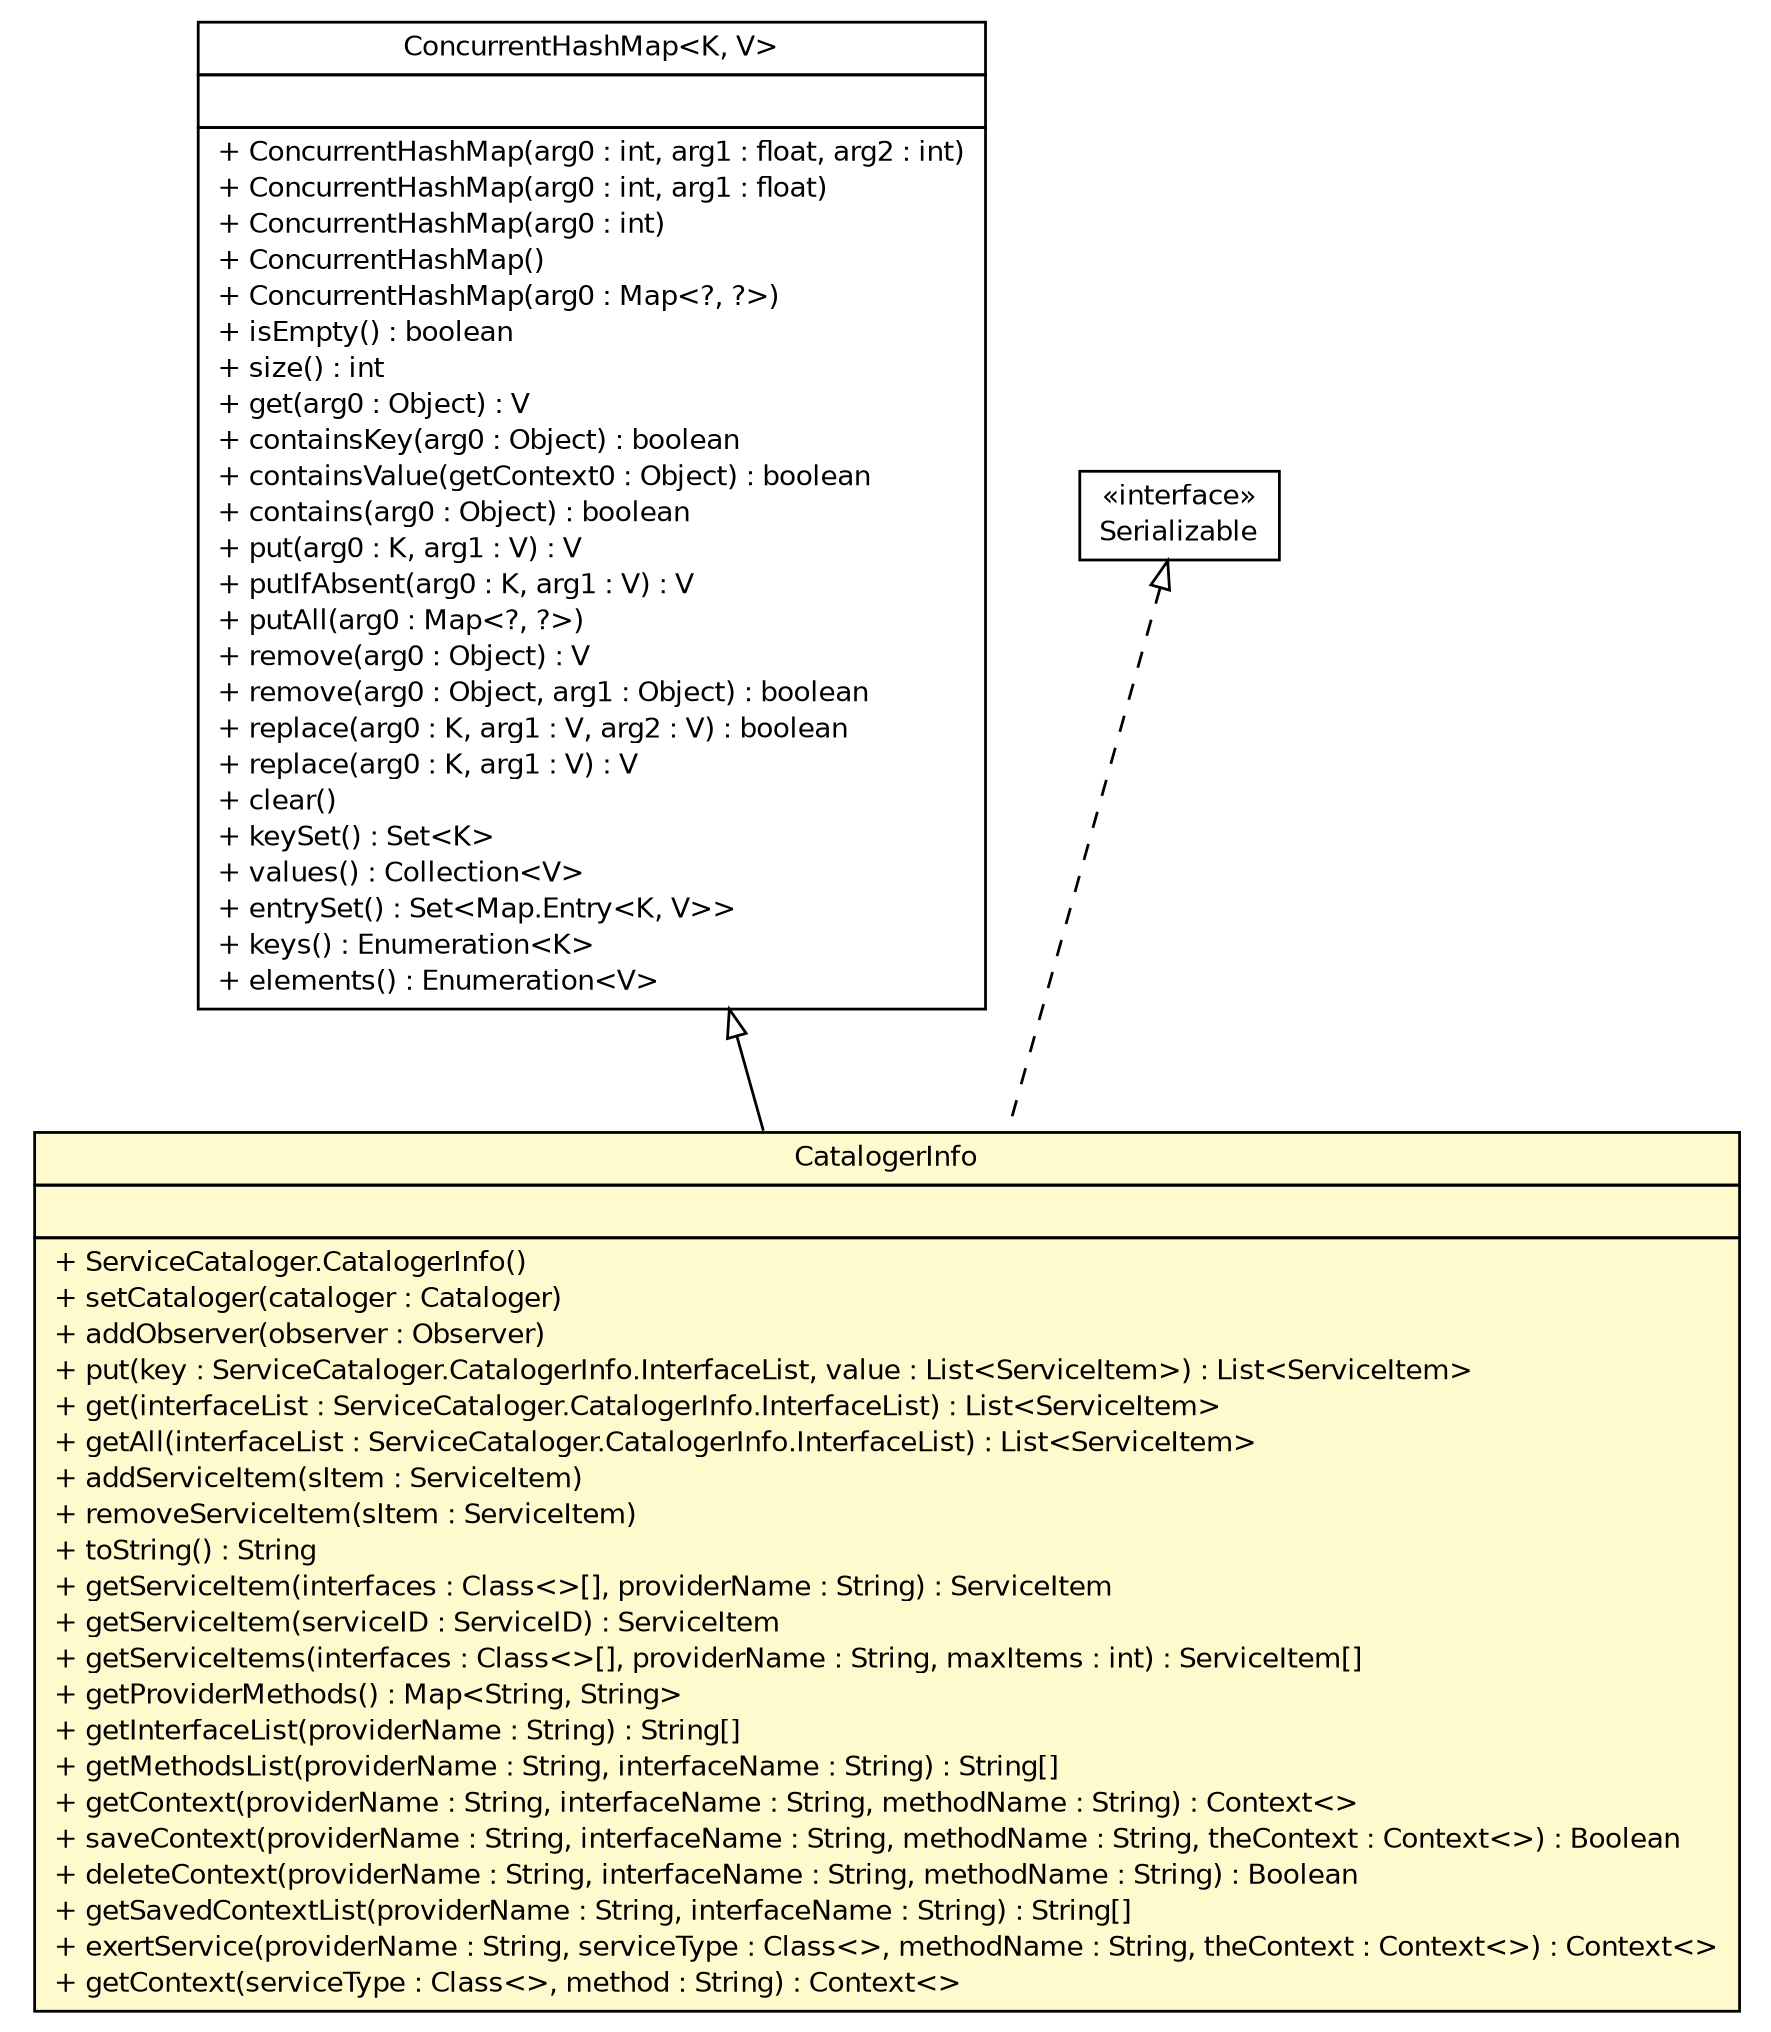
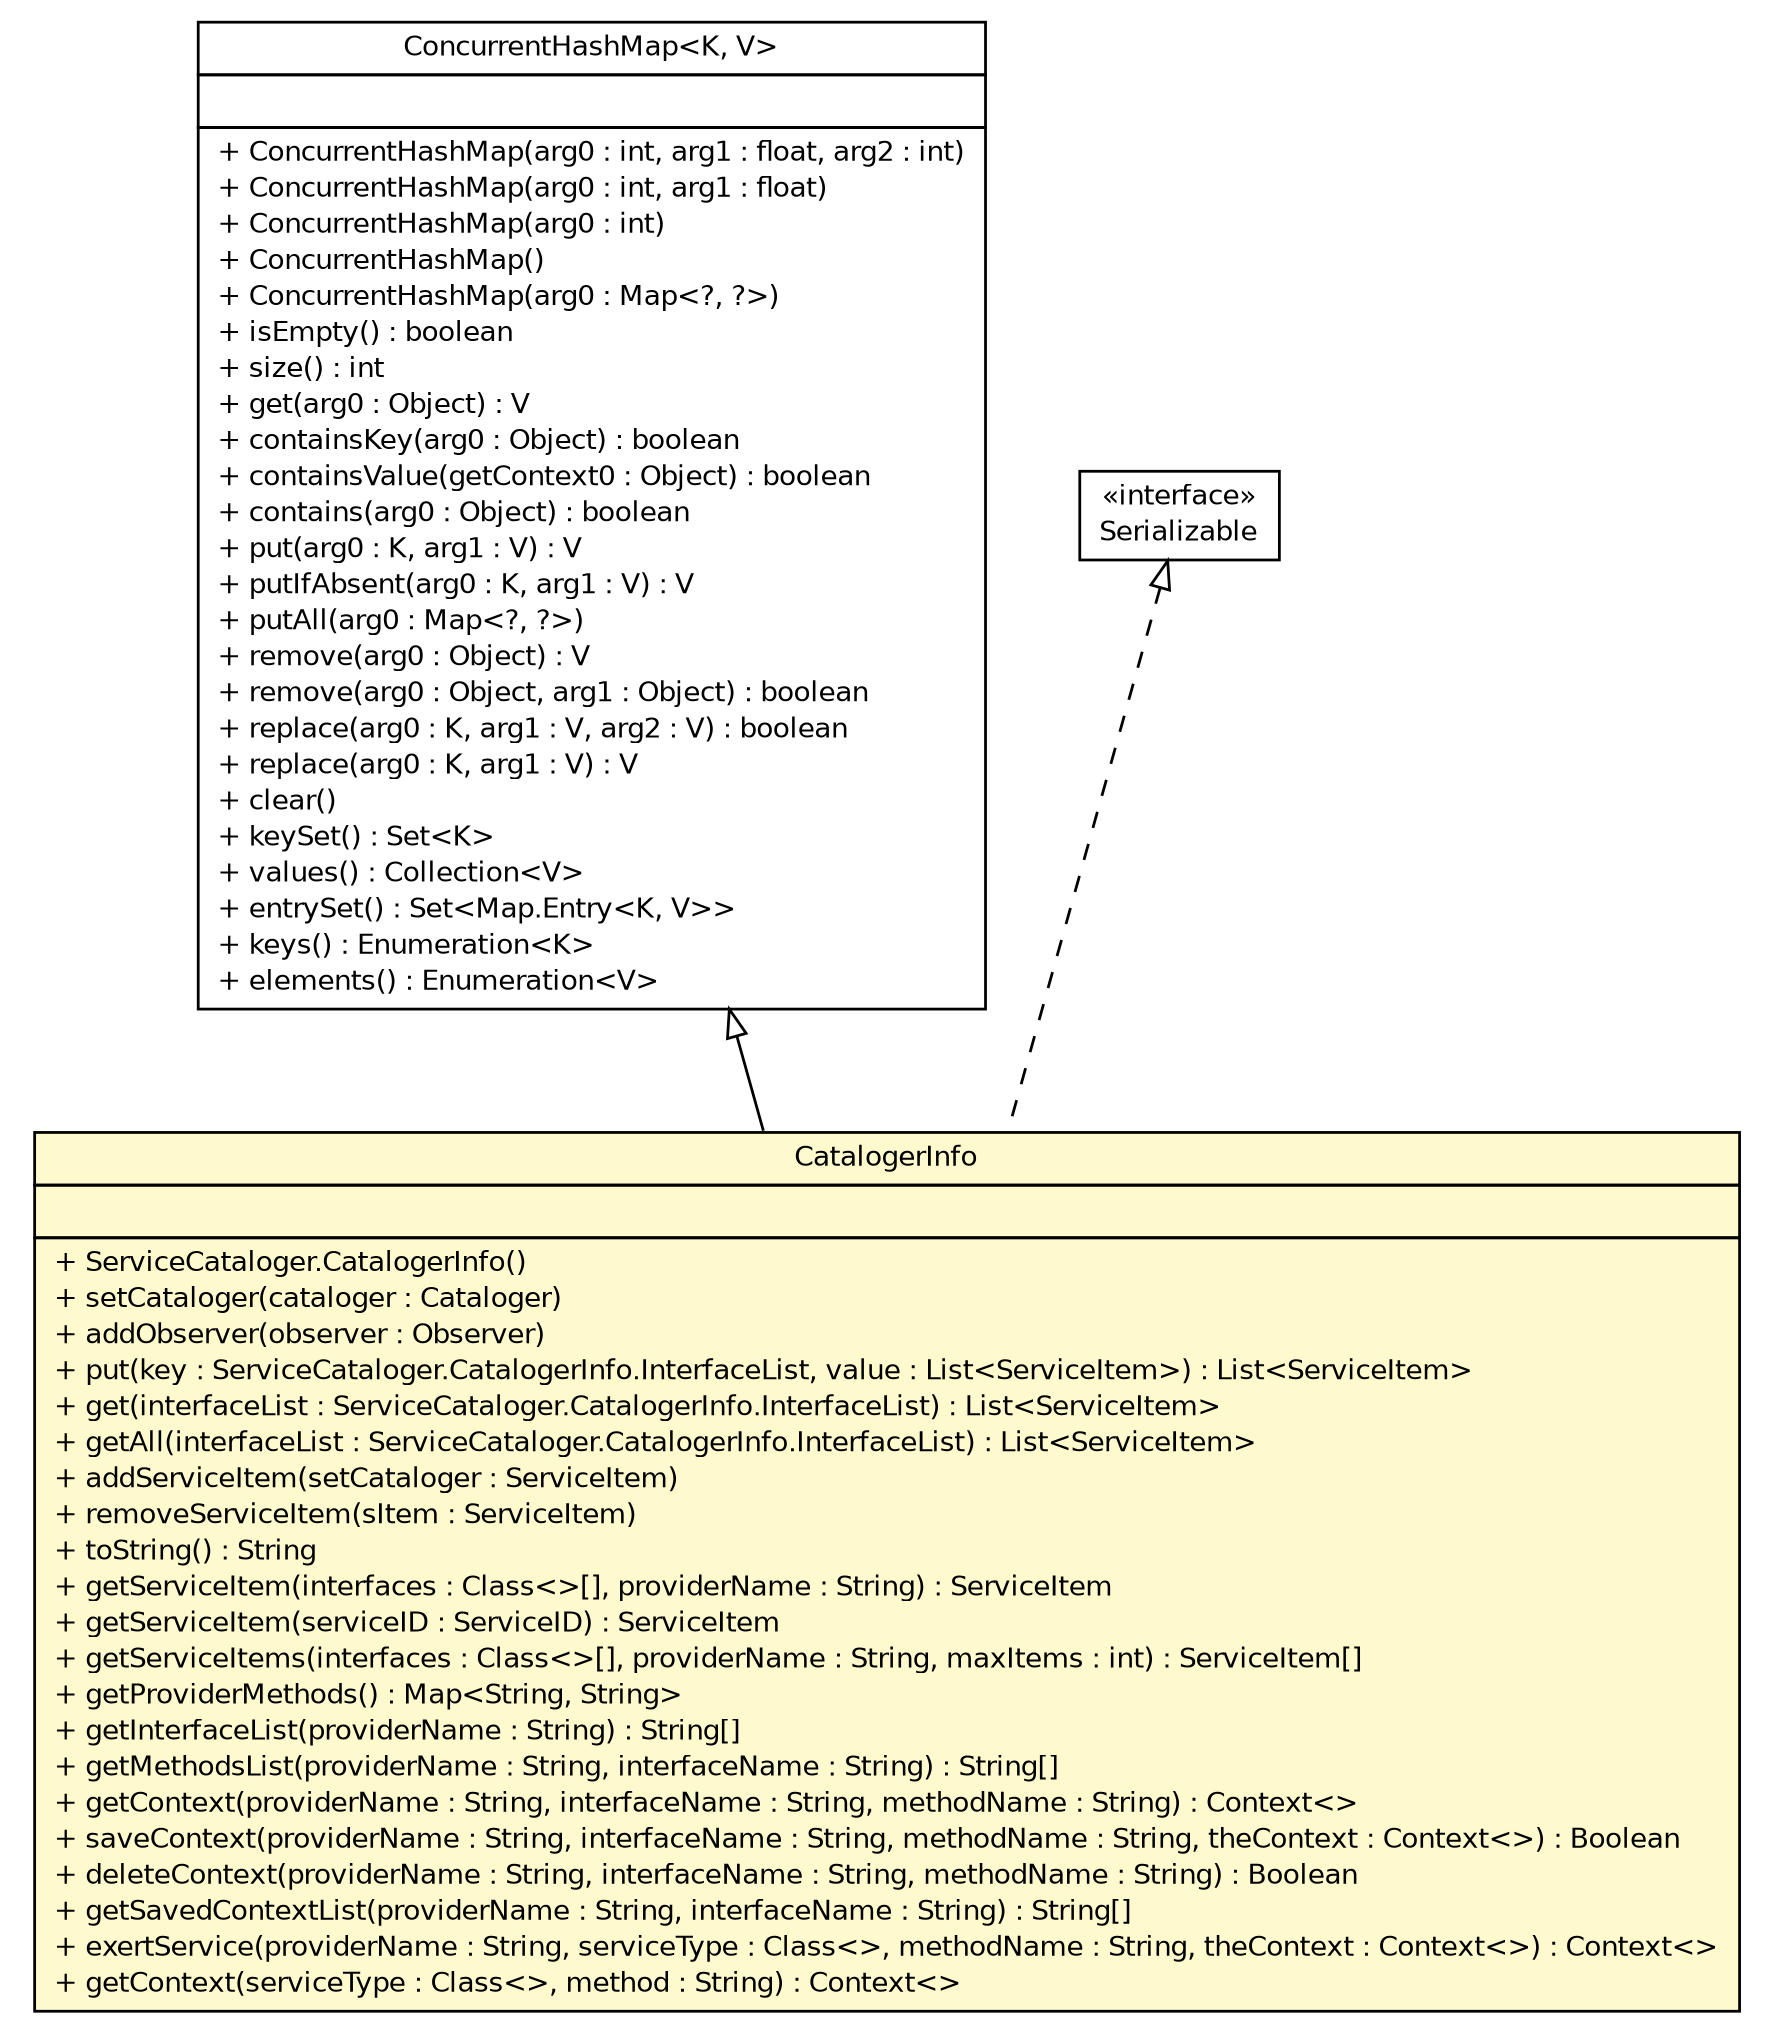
  digraph {
    nodesep=0.25
    ranksep=0.5
    node [fontcolor=black fontname=Helvetica fontsize=10.0 shape=plaintext]
    edge [arrowtail=empty dir=back fontname=Helvetica fontsize=10 headport=p labelfontname=Helvetica labelfontsize=10 tailport=p]
-   n1 [label=<<table title="sorcer.core.provider.cataloger.ServiceCataloger.CatalogerInfo" border="0" cellborder="1" cellspacing="0" cellpadding="2" port="p" bgcolor="lemonChiffon" href="./ServiceCataloger.CatalogerInfo.html"> 		<tr><td><table border="0" cellspacing="0" cellpadding="1"> <tr><td align="center" balign="center"> CatalogerInfo </td></tr> 		</table></td></tr> 		<tr><td><table border="0" cellspacing="0" cellpadding="1"> <tr><td align="left" balign="left">  </td></tr> 		</table></td></tr> 		<tr><td><table border="0" cellspacing="0" cellpadding="1"> <tr><td align="left" balign="left"> + ServiceCataloger.CatalogerInfo() </td></tr> <tr><td align="left" balign="left"> + setCataloger(cataloger : Cataloger) </td></tr> <tr><td align="left" balign="left"> + addObserver(observer : Observer) </td></tr> <tr><td align="left" balign="left"> + put(key : ServiceCataloger.CatalogerInfo.InterfaceList, value : List&lt;ServiceItem&gt;) : List&lt;ServiceItem&gt; </td></tr> <tr><td align="left" balign="left"> + get(interfaceList : ServiceCataloger.CatalogerInfo.InterfaceList) : List&lt;ServiceItem&gt; </td></tr> <tr><td align="left" balign="left"> + getAll(interfaceList : ServiceCataloger.CatalogerInfo.InterfaceList) : List&lt;ServiceItem&gt; </td></tr> <tr><td align="left" balign="left"> + addServiceItem(sItem : ServiceItem) </td></tr> <tr><td align="left" balign="left"> + removeServiceItem(sItem : ServiceItem) </td></tr> <tr><td align="left" balign="left"> + toString() : String </td></tr> <tr><td align="left" balign="left"> + getServiceItem(interfaces : Class&lt;&gt;[], providerName : String) : ServiceItem </td></tr> <tr><td align="left" balign="left"> + getServiceItem(serviceID : ServiceID) : ServiceItem </td></tr> <tr><td align="left" balign="left"> + getServiceItems(interfaces : Class&lt;&gt;[], providerName : String, maxItems : int) : ServiceItem[] </td></tr> <tr><td align="left" balign="left"> + getProviderMethods() : Map&lt;String, String&gt; </td></tr> <tr><td align="left" balign="left"> + getInterfaceList(providerName : String) : String[] </td></tr> <tr><td align="left" balign="left"> + getMethodsList(providerName : String, interfaceName : String) : String[] </td></tr> <tr><td align="left" balign="left"> + getContext(providerName : String, interfaceName : String, methodName : String) : Context&lt;&gt; </td></tr> <tr><td align="left" balign="left"> + saveContext(providerName : String, interfaceName : String, methodName : String, theContext : Context&lt;&gt;) : Boolean </td></tr> <tr><td align="left" balign="left"> + deleteContext(providerName : String, interfaceName : String, methodName : String) : Boolean </td></tr> <tr><td align="left" balign="left"> + getSavedContextList(providerName : String, interfaceName : String) : String[] </td></tr> <tr><td align="left" balign="left"> + exertService(providerName : String, serviceType : Class&lt;&gt;, methodName : String, theContext : Context&lt;&gt;) : Context&lt;&gt; </td></tr> <tr><td align="left" balign="left"> + getContext(serviceType : Class&lt;&gt;, method : String) : Context&lt;&gt; </td></tr> 		</table></td></tr> 		</table>>]
+   n1 [label=<<table title="sorcer.core.provider.cataloger.ServiceCataloger.CatalogerInfo" border="0" cellborder="1" cellspacing="0" cellpadding="2" port="p" bgcolor="lemonChiffon" href="./ServiceCataloger.CatalogerInfo.html"> 		<tr><td><table border="0" cellspacing="0" cellpadding="1"> <tr><td align="center" balign="center"> CatalogerInfo </td></tr> 		</table></td></tr> 		<tr><td><table border="0" cellspacing="0" cellpadding="1"> <tr><td align="left" balign="left">  </td></tr> 		</table></td></tr> 		<tr><td><table border="0" cellspacing="0" cellpadding="1"> <tr><td align="left" balign="left"> + ServiceCataloger.CatalogerInfo() </td></tr> <tr><td align="left" balign="left"> + setCataloger(cataloger : Cataloger) </td></tr> <tr><td align="left" balign="left"> + addObserver(observer : Observer) </td></tr> <tr><td align="left" balign="left"> + put(key : ServiceCataloger.CatalogerInfo.InterfaceList, value : List&lt;ServiceItem&gt;) : List&lt;ServiceItem&gt; </td></tr> <tr><td align="left" balign="left"> + get(interfaceList : ServiceCataloger.CatalogerInfo.InterfaceList) : List&lt;ServiceItem&gt; </td></tr> <tr><td align="left" balign="left"> + getAll(interfaceList : ServiceCataloger.CatalogerInfo.InterfaceList) : List&lt;ServiceItem&gt; </td></tr> <tr><td align="left" balign="left"> + addServiceItem(setCataloger : ServiceItem) </td></tr> <tr><td align="left" balign="left"> + removeServiceItem(sItem : ServiceItem) </td></tr> <tr><td align="left" balign="left"> + toString() : String </td></tr> <tr><td align="left" balign="left"> + getServiceItem(interfaces : Class&lt;&gt;[], providerName : String) : ServiceItem </td></tr> <tr><td align="left" balign="left"> + getServiceItem(serviceID : ServiceID) : ServiceItem </td></tr> <tr><td align="left" balign="left"> + getServiceItems(interfaces : Class&lt;&gt;[], providerName : String, maxItems : int) : ServiceItem[] </td></tr> <tr><td align="left" balign="left"> + getProviderMethods() : Map&lt;String, String&gt; </td></tr> <tr><td align="left" balign="left"> + getInterfaceList(providerName : String) : String[] </td></tr> <tr><td align="left" balign="left"> + getMethodsList(providerName : String, interfaceName : String) : String[] </td></tr> <tr><td align="left" balign="left"> + getContext(providerName : String, interfaceName : String, methodName : String) : Context&lt;&gt; </td></tr> <tr><td align="left" balign="left"> + saveContext(providerName : String, interfaceName : String, methodName : String, theContext : Context&lt;&gt;) : Boolean </td></tr> <tr><td align="left" balign="left"> + deleteContext(providerName : String, interfaceName : String, methodName : String) : Boolean </td></tr> <tr><td align="left" balign="left"> + getSavedContextList(providerName : String, interfaceName : String) : String[] </td></tr> <tr><td align="left" balign="left"> + exertService(providerName : String, serviceType : Class&lt;&gt;, methodName : String, theContext : Context&lt;&gt;) : Context&lt;&gt; </td></tr> <tr><td align="left" balign="left"> + getContext(serviceType : Class&lt;&gt;, method : String) : Context&lt;&gt; </td></tr> 		</table></td></tr> 		</table>>]
    n2 [label=<<table title="java.util.concurrent.ConcurrentHashMap" border="0" cellborder="1" cellspacing="0" cellpadding="2" port="p" href="http://docs.oracle.com/javase/7/docs/api/java/util/concurrent/ConcurrentHashMap.html"> 		<tr><td><table border="0" cellspacing="0" cellpadding="1"> <tr><td align="center" balign="center"> ConcurrentHashMap&lt;K, V&gt; </td></tr> 		</table></td></tr> 		<tr><td><table border="0" cellspacing="0" cellpadding="1"> <tr><td align="left" balign="left">  </td></tr> 		</table></td></tr> 		<tr><td><table border="0" cellspacing="0" cellpadding="1"> <tr><td align="left" balign="left"> + ConcurrentHashMap(arg0 : int, arg1 : float, arg2 : int) </td></tr> <tr><td align="left" balign="left"> + ConcurrentHashMap(arg0 : int, arg1 : float) </td></tr> <tr><td align="left" balign="left"> + ConcurrentHashMap(arg0 : int) </td></tr> <tr><td align="left" balign="left"> + ConcurrentHashMap() </td></tr> <tr><td align="left" balign="left"> + ConcurrentHashMap(arg0 : Map&lt;?, ?&gt;) </td></tr> <tr><td align="left" balign="left"> + isEmpty() : boolean </td></tr> <tr><td align="left" balign="left"> + size() : int </td></tr> <tr><td align="left" balign="left"> + get(arg0 : Object) : V </td></tr> <tr><td align="left" balign="left"> + containsKey(arg0 : Object) : boolean </td></tr> <tr><td align="left" balign="left"> + containsValue(getContext0 : Object) : boolean </td></tr> <tr><td align="left" balign="left"> + contains(arg0 : Object) : boolean </td></tr> <tr><td align="left" balign="left"> + put(arg0 : K, arg1 : V) : V </td></tr> <tr><td align="left" balign="left"> + putIfAbsent(arg0 : K, arg1 : V) : V </td></tr> <tr><td align="left" balign="left"> + putAll(arg0 : Map&lt;?, ?&gt;) </td></tr> <tr><td align="left" balign="left"> + remove(arg0 : Object) : V </td></tr> <tr><td align="left" balign="left"> + remove(arg0 : Object, arg1 : Object) : boolean </td></tr> <tr><td align="left" balign="left"> + replace(arg0 : K, arg1 : V, arg2 : V) : boolean </td></tr> <tr><td align="left" balign="left"> + replace(arg0 : K, arg1 : V) : V </td></tr> <tr><td align="left" balign="left"> + clear() </td></tr> <tr><td align="left" balign="left"> + keySet() : Set&lt;K&gt; </td></tr> <tr><td align="left" balign="left"> + values() : Collection&lt;V&gt; </td></tr> <tr><td align="left" balign="left"> + entrySet() : Set&lt;Map.Entry&lt;K, V&gt;&gt; </td></tr> <tr><td align="left" balign="left"> + keys() : Enumeration&lt;K&gt; </td></tr> <tr><td align="left" balign="left"> + elements() : Enumeration&lt;V&gt; </td></tr> 		</table></td></tr> 		</table>>]
    n3 [label=<<table title="java.io.Serializable" border="0" cellborder="1" cellspacing="0" cellpadding="2" port="p" href="http://docs.oracle.com/javase/7/docs/api/java/io/Serializable.html"> 		<tr><td><table border="0" cellspacing="0" cellpadding="1"> <tr><td align="center" balign="center"> &#171;interface&#187; </td></tr> <tr><td align="center" balign="center"> Serializable </td></tr> 		</table></td></tr> 		</table>>]
    n2 -> n1
    n3 -> n1 [style=dashed]
  }
